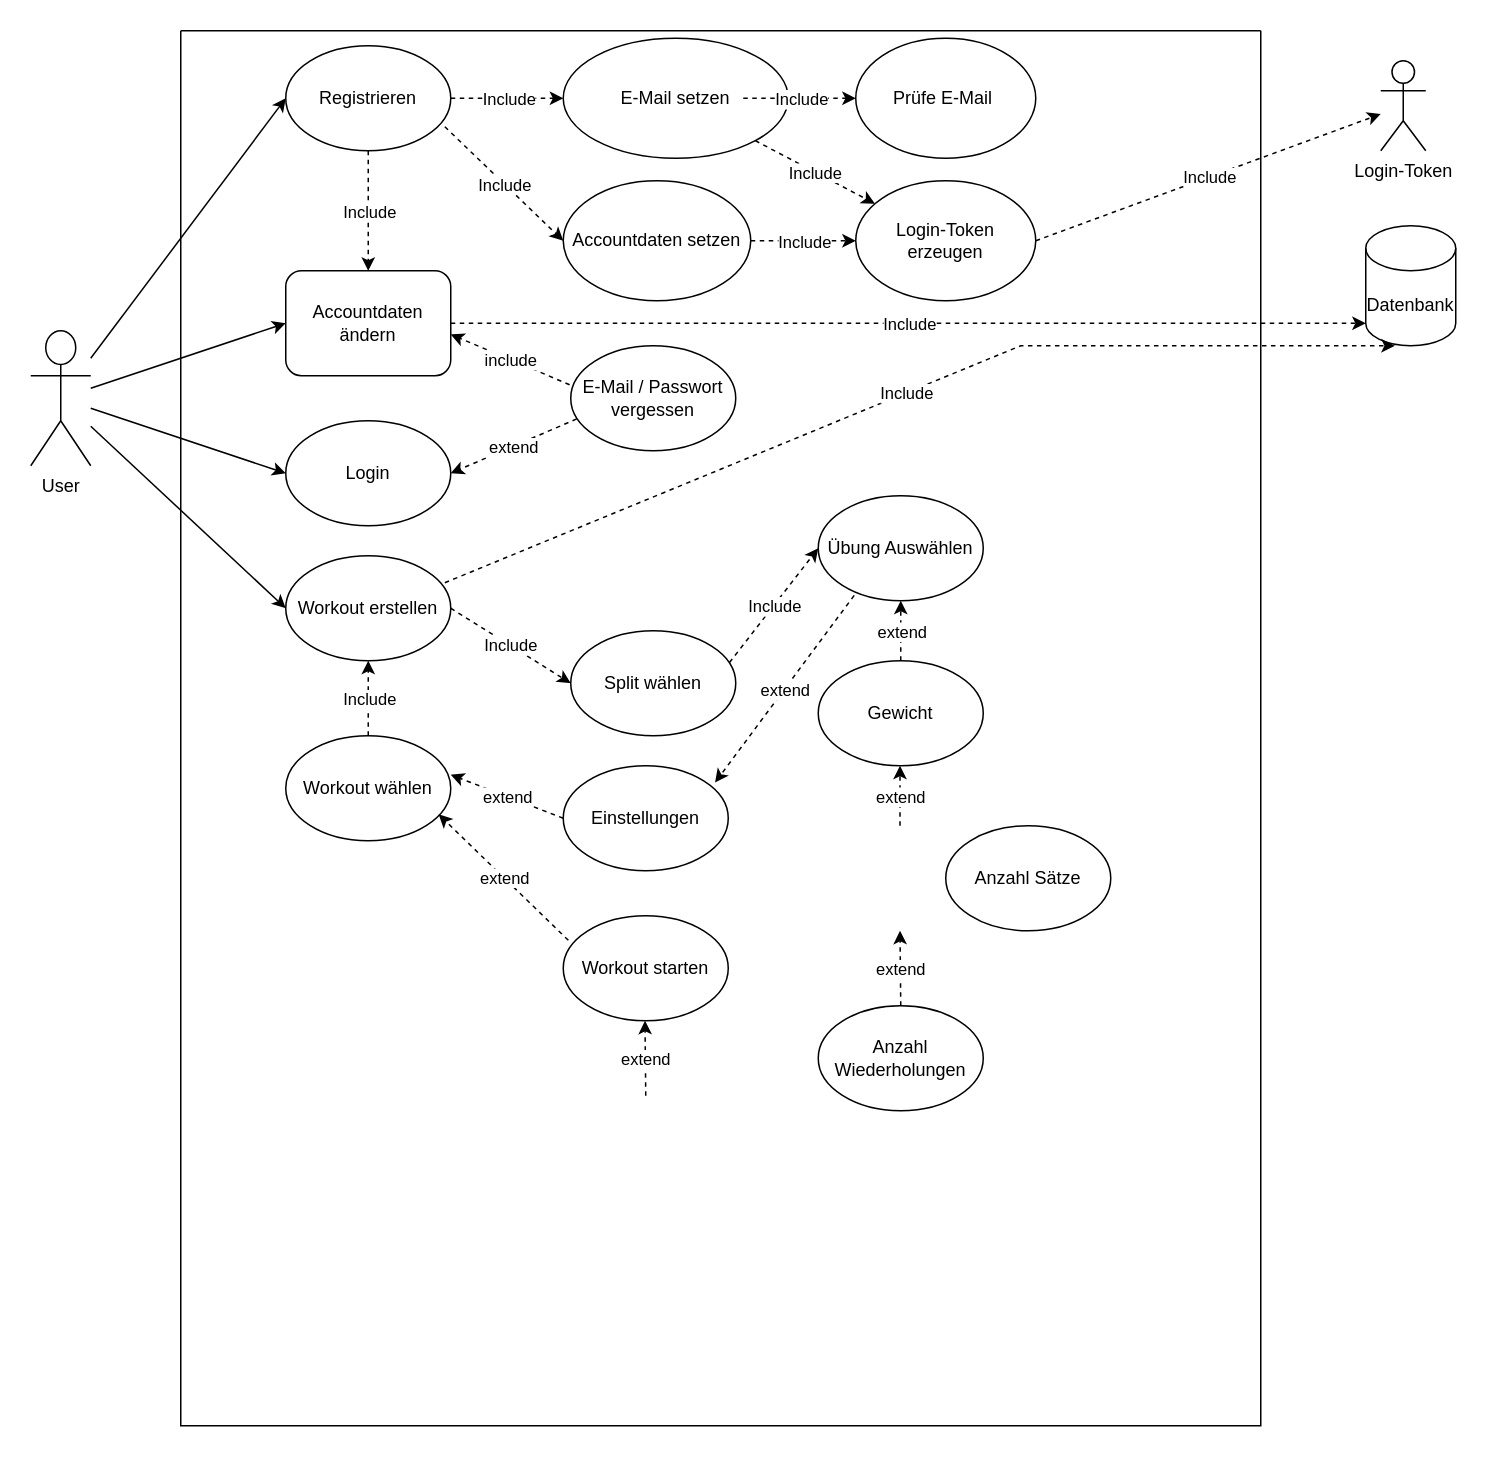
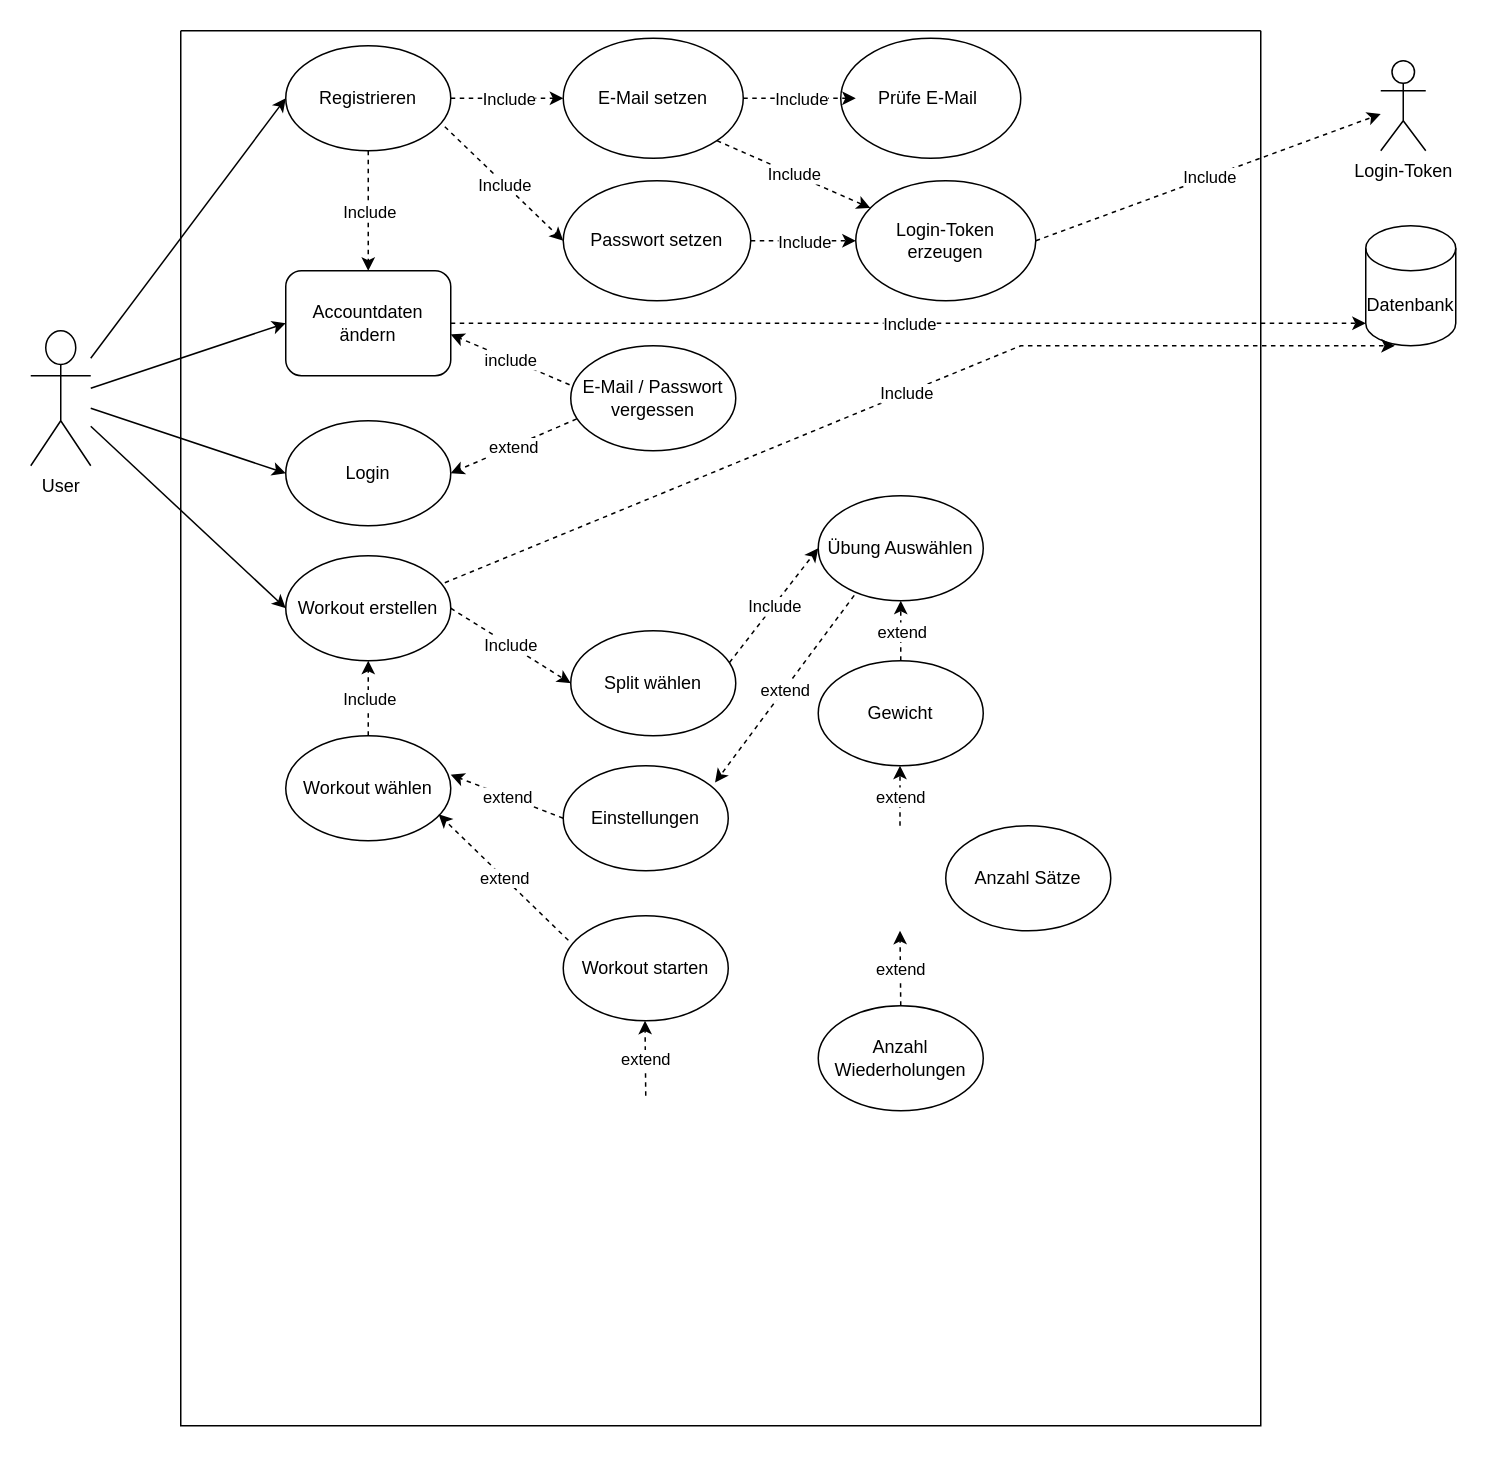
  <mxCell id="0" />
  <mxCell id="1" parent="0" />
  <mxCell id="2" value="" style="swimlane;startSize=0;" parent="1" vertex="1"><mxGeometry x="120" y="20" width="720" height="930" as="geometry" /></mxCell>
  <mxCell id="3" value="Login" style="ellipse;whiteSpace=wrap;html=1;" parent="2" vertex="1"><mxGeometry x="70" y="260" width="110" height="70" as="geometry" /></mxCell>
  <mxCell id="4" value="Registrieren" style="ellipse;whiteSpace=wrap;html=1;" parent="2" vertex="1"><mxGeometry x="70" y="10" width="110" height="70" as="geometry" /></mxCell>
  <mxCell id="5" value="E-Mail / Passwort&lt;br&gt;vergessen" style="ellipse;whiteSpace=wrap;html=1;" parent="2" vertex="1"><mxGeometry x="260" y="210" width="110" height="70" as="geometry" /></mxCell>
  <mxCell id="6" value="" style="endArrow=classic;dashed=1;html=1;rounded=0;exitX=0.036;exitY=0.697;exitDx=0;exitDy=0;exitPerimeter=0;entryX=1;entryY=0.5;entryDx=0;entryDy=0;" parent="2" source="5" target="3" edge="1"><mxGeometry relative="1" as="geometry"><mxPoint x="80" y="-30" as="sourcePoint" /><mxPoint x="160" y="-90" as="targetPoint" /></mxGeometry></mxCell>
  <mxCell id="7" value="extend" style="edgeLabel;resizable=0;html=1;;align=center;verticalAlign=middle;" parent="6" connectable="0" vertex="1"><mxGeometry relative="1" as="geometry" /></mxCell>
- <mxCell id="8" value="E-Mail setzen" style="ellipse;whiteSpace=wrap;html=1;" parent="2" vertex="1"><mxGeometry x="255" y="5" width="150" height="80" as="geometry" /></mxCell>
+ <mxCell id="8" value="E-Mail setzen" style="ellipse;whiteSpace=wrap;html=1;" parent="2" vertex="1"><mxGeometry x="255" y="5" width="120" height="80" as="geometry" /></mxCell>
  <mxCell id="9" value="" style="endArrow=classic;dashed=1;html=1;rounded=0;exitX=1;exitY=0.5;exitDx=0;exitDy=0;entryX=0;entryY=0.5;entryDx=0;entryDy=0;" parent="2" source="4" target="8" edge="1"><mxGeometry relative="1" as="geometry"><mxPoint x="175" y="100" as="sourcePoint" /><mxPoint x="255" y="40" as="targetPoint" /></mxGeometry></mxCell>
  <mxCell id="10" value="Include" style="edgeLabel;resizable=0;html=1;;align=center;verticalAlign=middle;" parent="9" connectable="0" vertex="1"><mxGeometry relative="1" as="geometry" /></mxCell>
  <mxCell id="11" value="Accountdaten&lt;br&gt;ändern" style="whiteSpace=wrap;html=1;rounded=1;" parent="2" vertex="1"><mxGeometry x="70" y="160" width="110" height="70" as="geometry" /></mxCell>
  <mxCell id="12" value="" style="endArrow=classic;dashed=1;html=1;rounded=0;exitX=0.5;exitY=1;exitDx=0;exitDy=0;entryX=0.5;entryY=0;entryDx=0;entryDy=0;" parent="2" source="4" target="11" edge="1"><mxGeometry relative="1" as="geometry"><mxPoint x="87" y="100" as="sourcePoint" /><mxPoint x="163" y="102" as="targetPoint" /></mxGeometry></mxCell>
  <mxCell id="13" value="Include" style="edgeLabel;resizable=0;html=1;;align=center;verticalAlign=middle;" parent="12" connectable="0" vertex="1"><mxGeometry relative="1" as="geometry" /></mxCell>
  <mxCell id="14" value="" style="endArrow=classic;dashed=1;html=1;rounded=0;exitX=-0.007;exitY=0.371;exitDx=0;exitDy=0;exitPerimeter=0;entryX=1;entryY=0.606;entryDx=0;entryDy=0;entryPerimeter=0;" parent="2" source="5" target="11" edge="1"><mxGeometry relative="1" as="geometry"><mxPoint x="230" y="170" as="sourcePoint" /><mxPoint x="160" y="227" as="targetPoint" /></mxGeometry></mxCell>
  <mxCell id="15" value="include" style="edgeLabel;resizable=0;html=1;;align=center;verticalAlign=middle;" parent="14" connectable="0" vertex="1"><mxGeometry relative="1" as="geometry" /></mxCell>
- <mxCell id="16" value="Prüfe E-Mail&amp;nbsp;" style="ellipse;whiteSpace=wrap;html=1;" parent="2" vertex="1"><mxGeometry x="450" y="5" width="120" height="80" as="geometry" /></mxCell>
+ <mxCell id="16" value="Prüfe E-Mail&amp;nbsp;" style="ellipse;whiteSpace=wrap;html=1;" parent="2" vertex="1"><mxGeometry x="440" y="5" width="120" height="80" as="geometry" /></mxCell>
  <mxCell id="17" value="" style="endArrow=classic;dashed=1;html=1;rounded=0;entryX=0;entryY=0.5;entryDx=0;entryDy=0;" parent="2" edge="1"><mxGeometry relative="1" as="geometry"><mxPoint x="375" y="45" as="sourcePoint" /><mxPoint x="450" y="45" as="targetPoint" /></mxGeometry></mxCell>
  <mxCell id="18" value="Include" style="edgeLabel;resizable=0;html=1;;align=center;verticalAlign=middle;" parent="17" connectable="0" vertex="1"><mxGeometry relative="1" as="geometry" /></mxCell>
- <mxCell id="19" value="Accountdaten setzen" style="ellipse;whiteSpace=wrap;html=1;" parent="2" vertex="1"><mxGeometry x="255" y="100" width="125" height="80" as="geometry" /></mxCell>
+ <mxCell id="19" value="Passwort setzen" style="ellipse;whiteSpace=wrap;html=1;" parent="2" vertex="1"><mxGeometry x="255" y="100" width="125" height="80" as="geometry" /></mxCell>
  <mxCell id="20" value="" style="endArrow=classic;dashed=1;html=1;rounded=0;exitX=0.964;exitY=0.771;exitDx=0;exitDy=0;exitPerimeter=0;entryX=0;entryY=0.5;entryDx=0;entryDy=0;" parent="2" source="4" target="19" edge="1"><mxGeometry relative="1" as="geometry"><mxPoint x="160" y="130" as="sourcePoint" /><mxPoint x="240" y="70" as="targetPoint" /></mxGeometry></mxCell>
  <mxCell id="21" value="Include" style="edgeLabel;resizable=0;html=1;;align=center;verticalAlign=middle;" parent="20" connectable="0" vertex="1"><mxGeometry relative="1" as="geometry" /></mxCell>
  <mxCell id="22" value="Workout erstellen" style="ellipse;whiteSpace=wrap;html=1;" parent="2" vertex="1"><mxGeometry x="70" y="350" width="110" height="70" as="geometry" /></mxCell>
  <mxCell id="23" value="Split wählen" style="ellipse;whiteSpace=wrap;html=1;" parent="2" vertex="1"><mxGeometry x="260" y="400" width="110" height="70" as="geometry" /></mxCell>
  <mxCell id="24" value="Übung Auswählen" style="ellipse;whiteSpace=wrap;html=1;" parent="2" vertex="1"><mxGeometry x="425" y="310" width="110" height="70" as="geometry" /></mxCell>
  <mxCell id="25" value="Gewicht" style="ellipse;whiteSpace=wrap;html=1;" parent="2" vertex="1"><mxGeometry x="425" y="420" width="110" height="70" as="geometry" /></mxCell>
  <mxCell id="26" value="" style="endArrow=classic;dashed=1;html=1;rounded=0;exitX=1;exitY=0.5;exitDx=0;exitDy=0;entryX=0;entryY=0.5;entryDx=0;entryDy=0;" parent="2" source="22" target="23" edge="1"><mxGeometry relative="1" as="geometry"><mxPoint x="220" y="490" as="sourcePoint" /><mxPoint x="300" y="430" as="targetPoint" /></mxGeometry></mxCell>
  <mxCell id="27" value="Include" style="edgeLabel;resizable=0;html=1;;align=center;verticalAlign=middle;" parent="26" connectable="0" vertex="1"><mxGeometry relative="1" as="geometry" /></mxCell>
  <mxCell id="28" value="" style="endArrow=classic;dashed=1;html=1;rounded=0;exitX=0.962;exitY=0.303;exitDx=0;exitDy=0;entryX=0;entryY=0.5;entryDx=0;entryDy=0;exitPerimeter=0;" parent="2" source="23" target="24" edge="1"><mxGeometry relative="1" as="geometry"><mxPoint x="355" y="434.5" as="sourcePoint" /><mxPoint x="415" y="434.5" as="targetPoint" /></mxGeometry></mxCell>
  <mxCell id="29" value="Include" style="edgeLabel;resizable=0;html=1;;align=center;verticalAlign=middle;" parent="28" connectable="0" vertex="1"><mxGeometry relative="1" as="geometry" /></mxCell>
  <mxCell id="30" value="" style="endArrow=classic;dashed=1;html=1;rounded=0;exitX=0.5;exitY=0;exitDx=0;exitDy=0;entryX=0.5;entryY=1;entryDx=0;entryDy=0;" parent="2" source="25" target="24" edge="1"><mxGeometry relative="1" as="geometry"><mxPoint x="589" y="380" as="sourcePoint" /><mxPoint x="525" y="416" as="targetPoint" /></mxGeometry></mxCell>
  <mxCell id="31" value="extend" style="edgeLabel;resizable=0;html=1;;align=center;verticalAlign=middle;" parent="30" connectable="0" vertex="1"><mxGeometry relative="1" as="geometry" /></mxCell>
  <mxCell id="32" value="Anzahl Sätze" style="ellipse;whiteSpace=wrap;html=1;" parent="2" vertex="1"><mxGeometry x="510" y="530" width="110" height="70" as="geometry" /></mxCell>
  <mxCell id="33" value="" style="endArrow=classic;dashed=1;html=1;rounded=0;exitX=0.5;exitY=0;exitDx=0;exitDy=0;entryX=0.5;entryY=1;entryDx=0;entryDy=0;" parent="2" edge="1"><mxGeometry relative="1" as="geometry"><mxPoint x="479.5" y="530" as="sourcePoint" /><mxPoint x="479.5" y="490" as="targetPoint" /></mxGeometry></mxCell>
  <mxCell id="34" value="extend" style="edgeLabel;resizable=0;html=1;;align=center;verticalAlign=middle;" parent="33" connectable="0" vertex="1"><mxGeometry relative="1" as="geometry" /></mxCell>
  <mxCell id="35" value="Anzahl Wiederholungen" style="ellipse;whiteSpace=wrap;html=1;" parent="2" vertex="1"><mxGeometry x="425" y="650" width="110" height="70" as="geometry" /></mxCell>
  <mxCell id="36" value="" style="endArrow=classic;dashed=1;html=1;rounded=0;exitX=0.5;exitY=0;exitDx=0;exitDy=0;entryX=0.5;entryY=1;entryDx=0;entryDy=0;" parent="2" source="35" edge="1"><mxGeometry relative="1" as="geometry"><mxPoint x="479.5" y="640" as="sourcePoint" /><mxPoint x="479.5" y="600" as="targetPoint" /></mxGeometry></mxCell>
  <mxCell id="37" value="extend" style="edgeLabel;resizable=0;html=1;;align=center;verticalAlign=middle;" parent="36" connectable="0" vertex="1"><mxGeometry relative="1" as="geometry" /></mxCell>
  <mxCell id="38" value="Workout wählen" style="ellipse;whiteSpace=wrap;html=1;" parent="2" vertex="1"><mxGeometry x="70" y="470" width="110" height="70" as="geometry" /></mxCell>
  <mxCell id="39" value="" style="endArrow=classic;dashed=1;html=1;rounded=0;exitX=0.5;exitY=0;exitDx=0;exitDy=0;entryX=0.5;entryY=1;entryDx=0;entryDy=0;" parent="2" source="38" target="22" edge="1"><mxGeometry relative="1" as="geometry"><mxPoint x="130" y="469" as="sourcePoint" /><mxPoint x="205" y="469" as="targetPoint" /></mxGeometry></mxCell>
  <mxCell id="40" value="Include" style="edgeLabel;resizable=0;html=1;;align=center;verticalAlign=middle;" parent="39" connectable="0" vertex="1"><mxGeometry relative="1" as="geometry" /></mxCell>
  <mxCell id="41" value="Workout starten" style="ellipse;whiteSpace=wrap;html=1;" parent="2" vertex="1"><mxGeometry x="255" y="590" width="110" height="70" as="geometry" /></mxCell>
  <mxCell id="42" value="Einstellungen" style="ellipse;whiteSpace=wrap;html=1;" parent="2" vertex="1"><mxGeometry x="255" y="490" width="110" height="70" as="geometry" /></mxCell>
  <mxCell id="43" value="" style="endArrow=classic;dashed=1;html=1;rounded=0;exitX=0.031;exitY=0.234;exitDx=0;exitDy=0;entryX=0.927;entryY=0.749;entryDx=0;entryDy=0;entryPerimeter=0;exitPerimeter=0;" parent="2" source="41" target="38" edge="1"><mxGeometry relative="1" as="geometry"><mxPoint x="255.5" y="560" as="sourcePoint" /><mxPoint x="255" y="510" as="targetPoint" /></mxGeometry></mxCell>
  <mxCell id="44" value="extend" style="edgeLabel;resizable=0;html=1;;align=center;verticalAlign=middle;" parent="43" connectable="0" vertex="1"><mxGeometry relative="1" as="geometry" /></mxCell>
  <mxCell id="45" value="" style="endArrow=classic;dashed=1;html=1;rounded=0;exitX=0;exitY=0.5;exitDx=0;exitDy=0;entryX=0.927;entryY=0.749;entryDx=0;entryDy=0;entryPerimeter=0;" parent="2" source="42" edge="1"><mxGeometry relative="1" as="geometry"><mxPoint x="263.5" y="534" as="sourcePoint" /><mxPoint x="180" y="496" as="targetPoint" /></mxGeometry></mxCell>
  <mxCell id="46" value="extend" style="edgeLabel;resizable=0;html=1;;align=center;verticalAlign=middle;" parent="45" connectable="0" vertex="1"><mxGeometry relative="1" as="geometry" /></mxCell>
  <mxCell id="47" value="" style="endArrow=classic;dashed=1;html=1;rounded=0;exitX=0.218;exitY=0.949;exitDx=0;exitDy=0;entryX=0.92;entryY=0.16;entryDx=0;entryDy=0;entryPerimeter=0;exitPerimeter=0;" parent="2" source="24" target="42" edge="1"><mxGeometry relative="1" as="geometry"><mxPoint x="425" y="534" as="sourcePoint" /><mxPoint x="341.5" y="496" as="targetPoint" /></mxGeometry></mxCell>
  <mxCell id="48" value="extend" style="edgeLabel;resizable=0;html=1;;align=center;verticalAlign=middle;" parent="47" connectable="0" vertex="1"><mxGeometry relative="1" as="geometry" /></mxCell>
  <mxCell id="49" value="" style="endArrow=classic;dashed=1;html=1;rounded=0;exitX=0.5;exitY=0;exitDx=0;exitDy=0;entryX=0.5;entryY=1;entryDx=0;entryDy=0;" parent="2" edge="1"><mxGeometry relative="1" as="geometry"><mxPoint x="310" y="710" as="sourcePoint" /><mxPoint x="309.5" y="660" as="targetPoint" /></mxGeometry></mxCell>
  <mxCell id="50" value="extend" style="edgeLabel;resizable=0;html=1;;align=center;verticalAlign=middle;" parent="49" connectable="0" vertex="1"><mxGeometry relative="1" as="geometry" /></mxCell>
  <mxCell id="51" value="Login-Token erzeugen" style="ellipse;whiteSpace=wrap;html=1;" parent="2" vertex="1"><mxGeometry x="450" y="100" width="120" height="80" as="geometry" /></mxCell>
  <mxCell id="52" value="" style="endArrow=classic;dashed=1;html=1;rounded=0;exitX=1;exitY=1;exitDx=0;exitDy=0;" parent="2" source="8" target="51" edge="1"><mxGeometry relative="1" as="geometry"><mxPoint x="365" y="70" as="sourcePoint" /><mxPoint x="440" y="70" as="targetPoint" /></mxGeometry></mxCell>
  <mxCell id="53" value="Include" style="edgeLabel;resizable=0;html=1;;align=center;verticalAlign=middle;" parent="52" connectable="0" vertex="1"><mxGeometry relative="1" as="geometry" /></mxCell>
  <mxCell id="54" value="" style="endArrow=classic;dashed=1;html=1;rounded=0;entryX=0;entryY=0.5;entryDx=0;entryDy=0;exitX=1;exitY=0.5;exitDx=0;exitDy=0;" parent="2" source="19" target="51" edge="1"><mxGeometry relative="1" as="geometry"><mxPoint x="375" y="150" as="sourcePoint" /><mxPoint x="450" y="129.5" as="targetPoint" /></mxGeometry></mxCell>
  <mxCell id="55" value="Include" style="edgeLabel;resizable=0;html=1;;align=center;verticalAlign=middle;" parent="54" connectable="0" vertex="1"><mxGeometry relative="1" as="geometry" /></mxCell>
  <mxCell id="56" value="User" style="shape=umlActor;verticalLabelPosition=bottom;verticalAlign=top;html=1;outlineConnect=0;" parent="1" vertex="1"><mxGeometry x="20" y="220" width="40" height="90" as="geometry" /></mxCell>
  <mxCell id="57" value="" style="endArrow=classic;html=1;rounded=0;entryX=0;entryY=0.5;entryDx=0;entryDy=0;" parent="1" source="56" target="4" edge="1"><mxGeometry width="50" height="50" relative="1" as="geometry"><mxPoint x="80" y="150" as="sourcePoint" /><mxPoint x="180" y="100" as="targetPoint" /></mxGeometry></mxCell>
  <mxCell id="58" value="" style="endArrow=classic;html=1;rounded=0;entryX=0;entryY=0.5;entryDx=0;entryDy=0;" parent="1" source="56" target="11" edge="1"><mxGeometry width="50" height="50" relative="1" as="geometry"><mxPoint x="80" y="150" as="sourcePoint" /><mxPoint x="188" y="215" as="targetPoint" /></mxGeometry></mxCell>
  <mxCell id="59" value="" style="endArrow=classic;html=1;rounded=0;entryX=0;entryY=0.5;entryDx=0;entryDy=0;" parent="1" source="56" target="3" edge="1"><mxGeometry width="50" height="50" relative="1" as="geometry"><mxPoint x="80" y="150" as="sourcePoint" /><mxPoint x="207" y="91" as="targetPoint" /></mxGeometry></mxCell>
  <mxCell id="60" value="Datenbank" style="shape=cylinder3;whiteSpace=wrap;html=1;boundedLbl=1;backgroundOutline=1;size=15;" parent="1" vertex="1"><mxGeometry x="910" y="150" width="60" height="80" as="geometry" /></mxCell>
  <mxCell id="61" value="" style="endArrow=classic;dashed=1;html=1;rounded=0;exitX=1;exitY=0.5;exitDx=0;exitDy=0;entryX=0;entryY=1;entryDx=0;entryDy=-15;entryPerimeter=0;" parent="1" source="11" target="60" edge="1"><mxGeometry relative="1" as="geometry"><mxPoint x="610" y="190" as="sourcePoint" /><mxPoint x="690" y="130" as="targetPoint" /><Array as="points"><mxPoint x="660" y="215" /></Array></mxGeometry></mxCell>
  <mxCell id="62" value="Include" style="edgeLabel;resizable=0;html=1;;align=center;verticalAlign=middle;" parent="61" connectable="0" vertex="1"><mxGeometry relative="1" as="geometry" /></mxCell>
  <mxCell id="63" value="&lt;div&gt;Login-Token&lt;/div&gt;&lt;div&gt;&lt;br&gt;&lt;/div&gt;" style="shape=umlActor;verticalLabelPosition=bottom;verticalAlign=top;html=1;outlineConnect=0;" parent="1" vertex="1"><mxGeometry x="920" y="40" width="30" height="60" as="geometry" /></mxCell>
  <mxCell id="64" value="" style="endArrow=classic;html=1;rounded=0;entryX=0;entryY=0.5;entryDx=0;entryDy=0;" parent="1" source="56" target="22" edge="1"><mxGeometry width="50" height="50" relative="1" as="geometry"><mxPoint x="130" y="450" as="sourcePoint" /><mxPoint x="180" y="400" as="targetPoint" /></mxGeometry></mxCell>
  <mxCell id="65" value="" style="endArrow=classic;dashed=1;html=1;rounded=0;exitX=0.964;exitY=0.257;exitDx=0;exitDy=0;entryX=0.323;entryY=1;entryDx=0;entryDy=0;exitPerimeter=0;entryPerimeter=0;" parent="1" source="22" target="60" edge="1"><mxGeometry relative="1" as="geometry"><mxPoint x="320" y="370" as="sourcePoint" /><mxPoint x="400" y="420" as="targetPoint" /><Array as="points"><mxPoint x="680" y="230" /></Array></mxGeometry></mxCell>
  <mxCell id="66" value="Include" style="edgeLabel;resizable=0;html=1;;align=center;verticalAlign=middle;" parent="65" connectable="0" vertex="1"><mxGeometry relative="1" as="geometry" /></mxCell>
  <mxCell id="67" value="" style="endArrow=classic;dashed=1;html=1;rounded=0;exitX=1;exitY=0.5;exitDx=0;exitDy=0;" parent="1" source="51" target="63" edge="1"><mxGeometry relative="1" as="geometry"><mxPoint x="710" y="160" as="sourcePoint" /><mxPoint x="765" y="170.5" as="targetPoint" /></mxGeometry></mxCell>
  <mxCell id="68" value="Include" style="edgeLabel;resizable=0;html=1;;align=center;verticalAlign=middle;" parent="67" connectable="0" vertex="1"><mxGeometry relative="1" as="geometry" /></mxCell>
